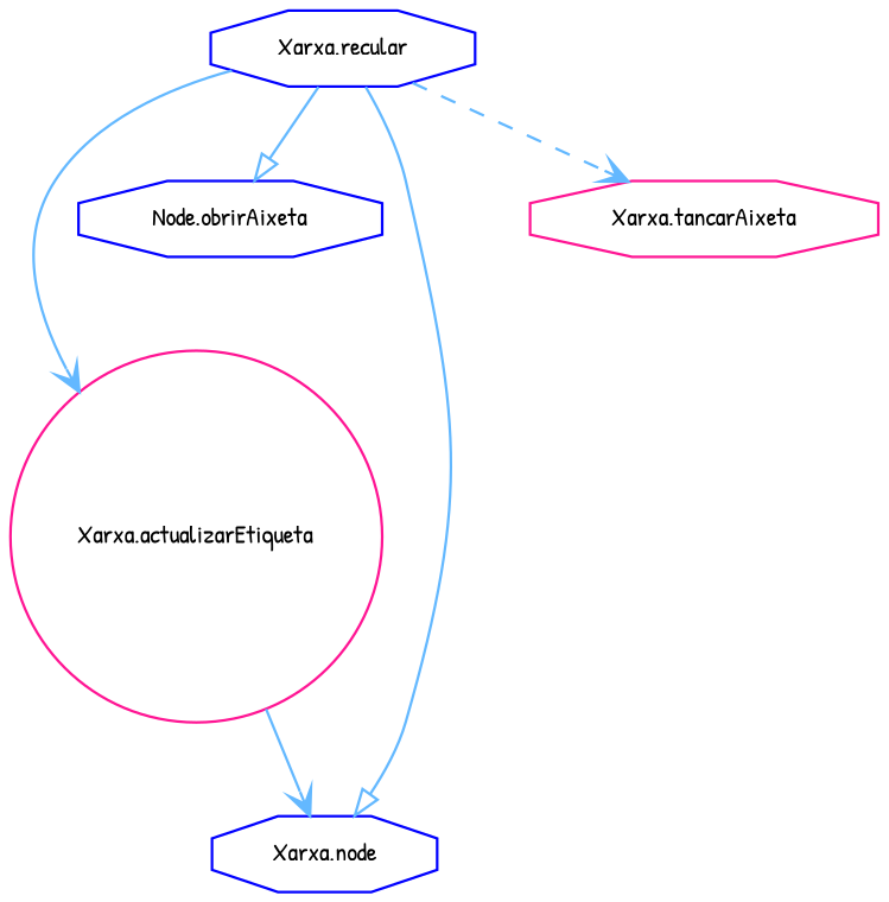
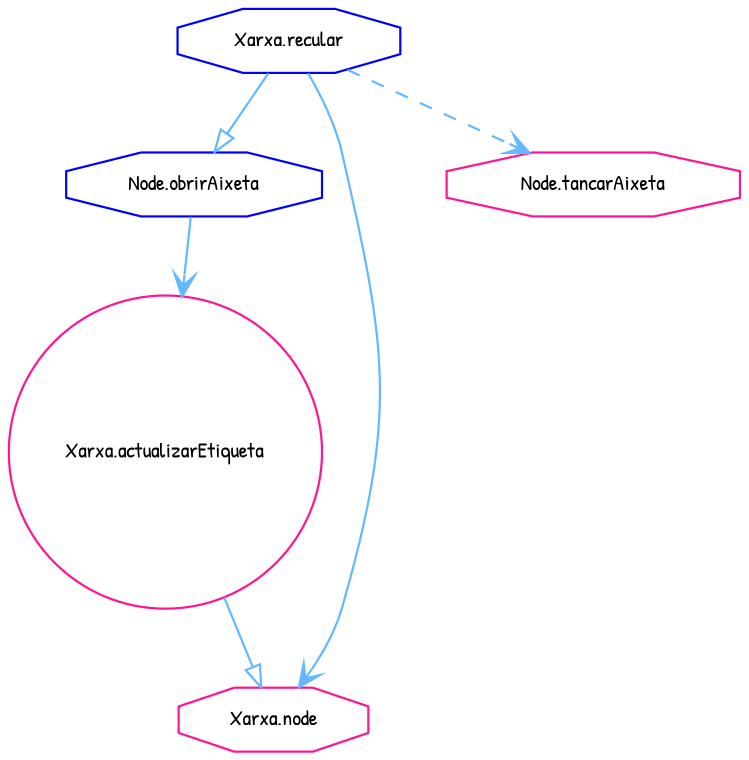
  digraph {
    fontname="Patrick Hand"
    rankdir=TB
    node [color=deeppink fillcolor=white fontname="Patrick Hand" fontsize=10 shape=octagon style=filled]
    edge [arrowhead=vee color=steelblue1 fontname="Patrick Hand" fontsize=10 labelfontname=Helvetica labelfontsize=10 style=solid]
    n1 [color=blue height=0.2 label="Xarxa.recular" width=0.4]
    n2 [height=0.2 label="Xarxa.actualizarEtiqueta" shape=circle width=0.4]
-   n3 [color=blue height=0.2 label="Xarxa.node" width=0.4]
+   n3 [height=0.2 label="Xarxa.node" width=0.4]
    n4 [color=blue height=0.2 label="Node.obrirAixeta" width=0.4]
-   n5 [height=0.2 label="Xarxa.tancarAixeta" width=0.4]
-   n1 -> n2
-   n1 -> n3 [arrowhead=onormal]
+   n5 [height=0.2 label="Node.tancarAixeta" width=0.4]
+   n4 -> n2
+   n1 -> n3
    n1 -> n4 [arrowhead=onormal]
    n1 -> n5 [style=dashed]
-   n2 -> n3
+   n2 -> n3 [arrowhead=onormal]
  }
